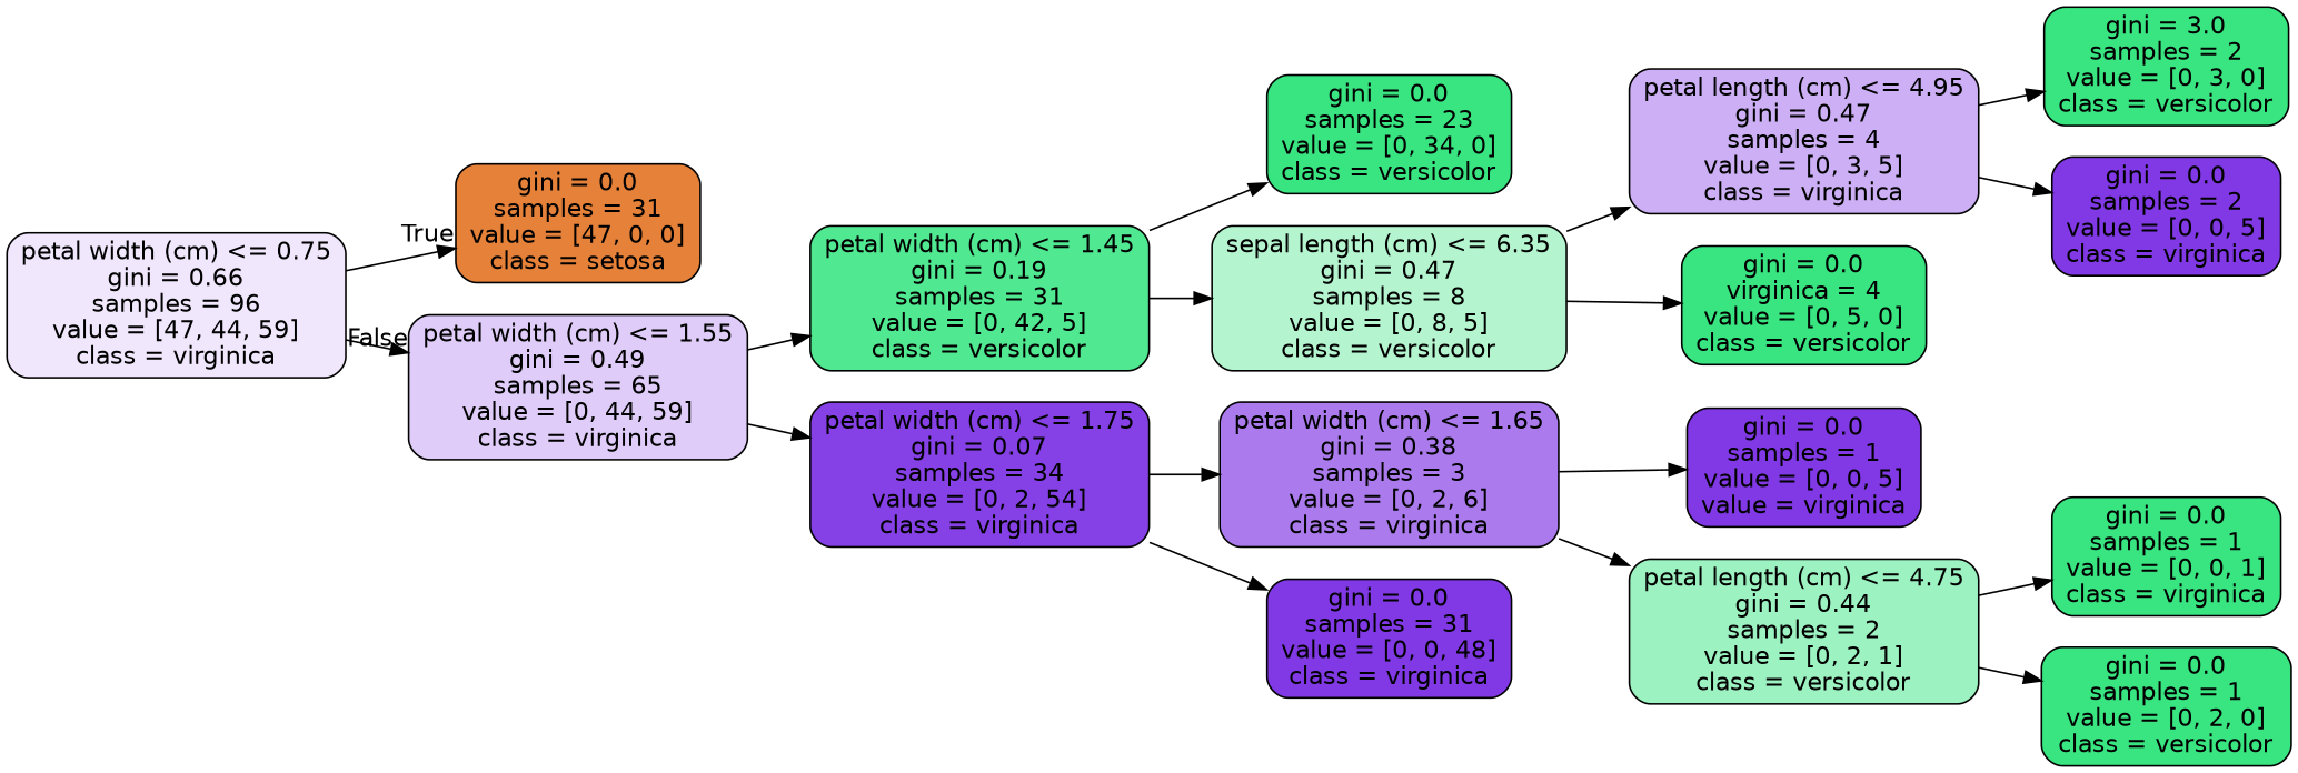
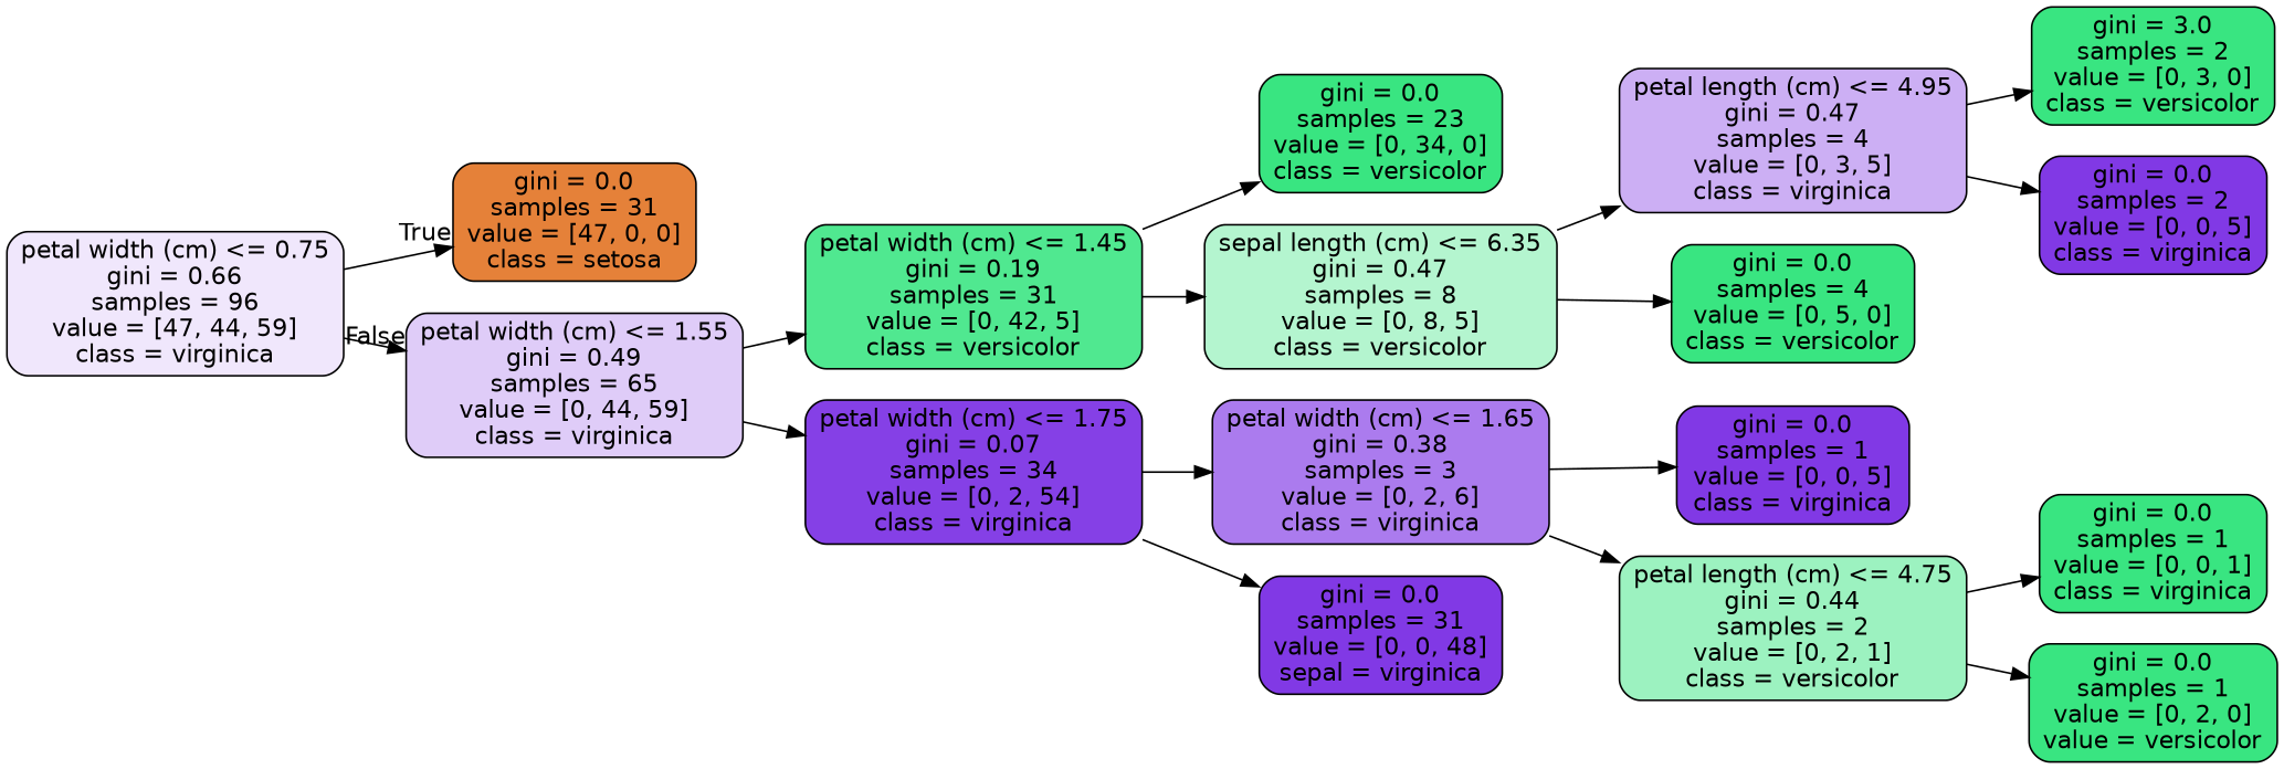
  digraph {
    rankdir=LR
    node [color=black fillcolor="#39e581ff" fontname=helvetica shape=box style="filled, rounded"]
    edge [fontname=helvetica]
    n1 [fillcolor="#8139e51e" label="petal width (cm) <= 0.75\ngini = 0.66\nsamples = 96\nvalue = [47, 44, 59]\nclass = virginica"]
    n2 [fillcolor="#e58139ff" label="gini = 0.0\nsamples = 31\nvalue = [47, 0, 0]\nclass = setosa"]
    n3 [fillcolor="#8139e541" label="petal width (cm) <= 1.55\ngini = 0.49\nsamples = 65\nvalue = [0, 44, 59]\nclass = virginica"]
    n4 [fillcolor="#39e581e1" label="petal width (cm) <= 1.45\ngini = 0.19\nsamples = 31\nvalue = [0, 42, 5]\nclass = versicolor"]
    n5 [fillcolor="#8139e5f6" label="petal width (cm) <= 1.75\ngini = 0.07\nsamples = 34\nvalue = [0, 2, 54]\nclass = virginica"]
    n6 [label="gini = 0.0\nsamples = 23\nvalue = [0, 34, 0]\nclass = versicolor"]
    n7 [fillcolor="#39e58160" label="sepal length (cm) <= 6.35\ngini = 0.47\nsamples = 8\nvalue = [0, 8, 5]\nclass = versicolor"]
    n8 [fillcolor="#8139e5aa" label="petal width (cm) <= 1.65\ngini = 0.38\nsamples = 3\nvalue = [0, 2, 6]\nclass = virginica"]
-   n9 [fillcolor="#8139e5ff" label="gini = 0.0\nsamples = 31\nvalue = [0, 0, 48]\nclass = virginica"]
+   n9 [fillcolor="#8139e5ff" label="gini = 0.0\nsamples = 31\nvalue = [0, 0, 48]\nsepal = virginica"]
    n10 [fillcolor="#8139e566" label="petal length (cm) <= 4.95\ngini = 0.47\nsamples = 4\nvalue = [0, 3, 5]\nclass = virginica"]
-   n11 [label="gini = 0.0\nvirginica = 4\nvalue = [0, 5, 0]\nclass = versicolor"]
+   n11 [label="gini = 0.0\nsamples = 4\nvalue = [0, 5, 0]\nclass = versicolor"]
    n12 [label="gini = 3.0\nsamples = 2\nvalue = [0, 3, 0]\nclass = versicolor"]
    n13 [fillcolor="#8139e5ff" label="gini = 0.0\nsamples = 2\nvalue = [0, 0, 5]\nclass = virginica"]
-   n14 [fillcolor="#8139e5ff" label="gini = 0.0\nsamples = 1\nvalue = [0, 0, 5]\nvalue = virginica"]
+   n14 [fillcolor="#8139e5ff" label="gini = 0.0\nsamples = 1\nvalue = [0, 0, 5]\nclass = virginica"]
    n15 [fillcolor="#39e5817f" label="petal length (cm) <= 4.75\ngini = 0.44\nsamples = 2\nvalue = [0, 2, 1]\nclass = versicolor"]
    n16 [label="gini = 0.0\nsamples = 1\nvalue = [0, 0, 1]\nclass = virginica"]
-   n17 [label="gini = 0.0\nsamples = 1\nvalue = [0, 2, 0]\nclass = versicolor"]
+   n17 [label="gini = 0.0\nsamples = 1\nvalue = [0, 2, 0]\nvalue = versicolor"]
    n1 -> n2 [headlabel=True labelangle=45 labeldistance=2.5]
    n1 -> n3 [headlabel=False labelangle=-45 labeldistance=2.5]
    n3 -> n4
    n3 -> n5
    n4 -> n6
    n4 -> n7
    n5 -> n8
    n5 -> n9
    n7 -> n10
    n7 -> n11
    n8 -> n14
    n8 -> n15
    n10 -> n12
    n10 -> n13
    n15 -> n16
    n15 -> n17
  }
